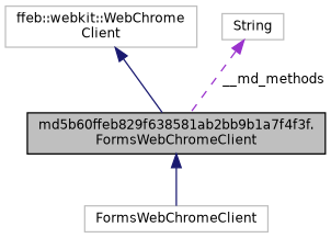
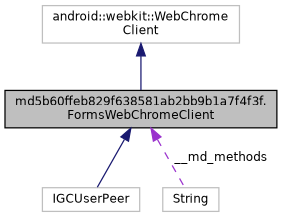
  digraph {
    node [color=grey75 fillcolor=white fontname=Helvetica fontsize=10 shape=record style=filled]
    edge [color=midnightblue dir=back fontname=Helvetica fontsize=10 labelfontname=Helvetica labelfontsize=10 style=solid]
    n1 [color=black fillcolor=grey75 fontcolor=black height=0.2 label="md5b60ffeb829f638581ab2bb9b1a7f4f3f.\lFormsWebChromeClient" width=0.4]
-   n2 [height=0.2 label=FormsWebChromeClient width=0.4]
-   n3 [height=0.2 label="ffeb::webkit::WebChrome\lClient" width=0.4]
+   n2 [height=0.2 label=IGCUserPeer width=0.4]
+   n3 [height=0.2 label="android::webkit::WebChrome\lClient" width=0.4]
    n4 [height=0.2 label=String width=0.4]
    n1 -> n2
    n3 -> n1
-   n4 -> n1 [color=darkorchid3 label=" __md_methods" style=dashed]
+   n1 -> n4 [color=darkorchid3 label=" __md_methods" style=dashed]
  }
